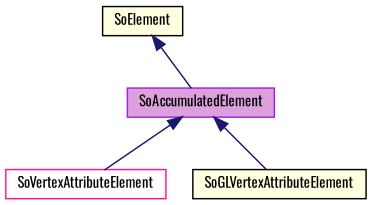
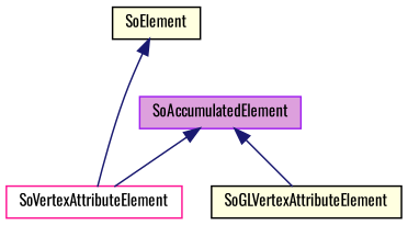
  digraph {
    fontname=Oswald
    node [color=black fillcolor=lightyellow fontname=Oswald fontsize=10 shape=record style=filled]
    edge [color=midnightblue dir=back fontname=Oswald fontsize=10 labelfontname=Helvetica labelfontsize=10 style=solid]
    n1 [color=deeppink fillcolor=white fontcolor=black height=0.2 label=SoVertexAttributeElement width=0.4]
    n2 [height=0.2 label=SoGLVertexAttributeElement width=0.4]
    n3 [color=purple fillcolor=plum height=0.2 label=SoAccumulatedElement width=0.4]
    n4 [height=0.2 label=SoElement width=0.4]
    n3 -> n1
    n3 -> n2
-   n4 -> n3
+   n4 -> n1
  }
